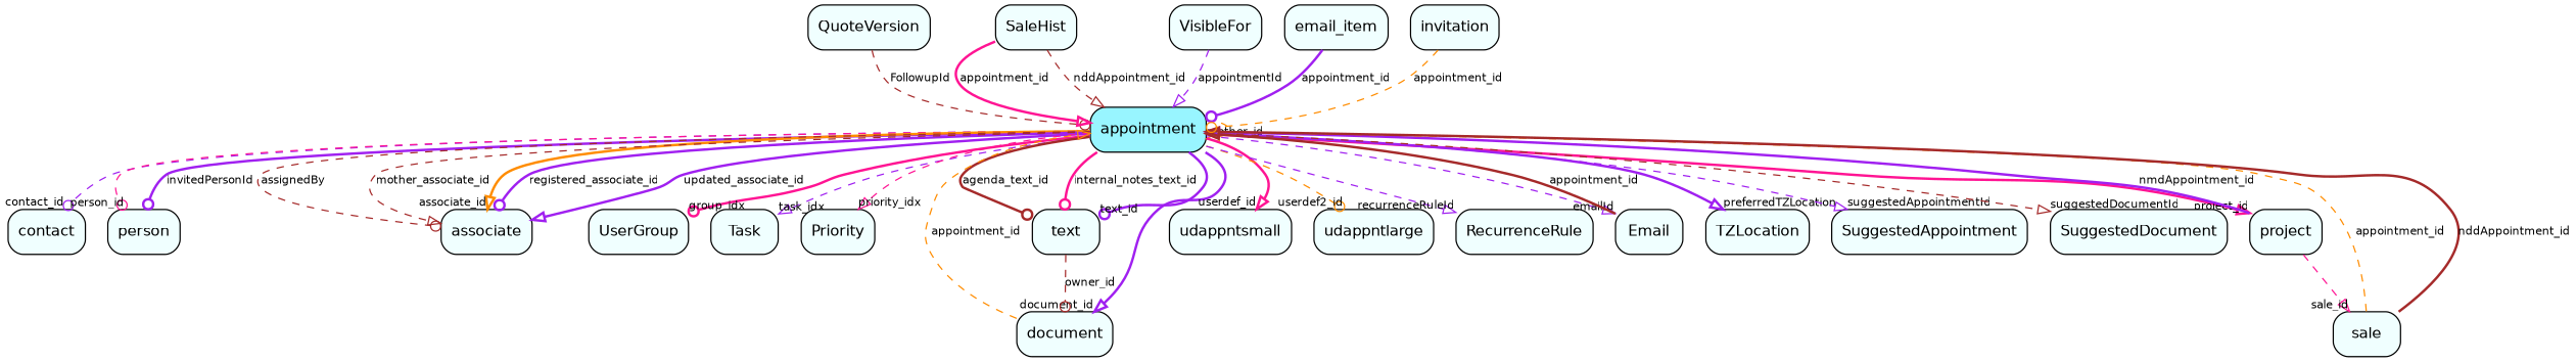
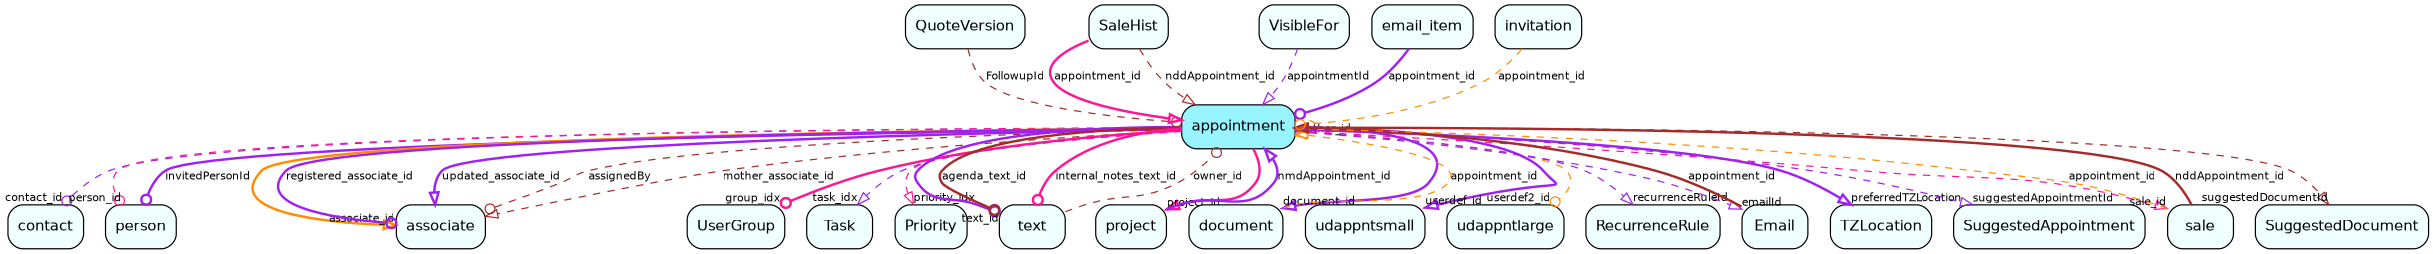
  digraph {
    node [fillcolor=azure1 fontname=Helvetica fontsize=12 shape=box style="rounded, filled"]
    edge [arrowhead=onormal color=purple fontname=Helvetica fontsize=9 style=dashed]
    appointment [fillcolor=cadetblue1]
    contact
    person
    associate
    UserGroup
    Task
    Priority
    text
    project
    document
    udappntsmall
    udappntlarge
    RecurrenceRule
    Email
    TZLocation
    sale
    SuggestedAppointment
    SuggestedDocument
    QuoteVersion
    SaleHist
    VisibleFor
    email_item
    invitation
    appointment -> appointment [color=darkorange headlabel=mother_id]
    appointment -> contact [arrowhead=odot headlabel=contact_id]
    appointment -> person [arrowhead=odot color=deeppink headlabel=person_id]
    appointment -> person [arrowhead=odot label=invitedPersonId style=bold]
    appointment -> associate [color=darkorange headlabel=associate_id style=bold]
    appointment -> associate [arrowhead=odot label=registered_associate_id style=bold]
    appointment -> associate [label=updated_associate_id style=bold]
    appointment -> associate [arrowhead=odot color=brown label=assignedBy]
    appointment -> associate [color=brown label=mother_associate_id]
    appointment -> UserGroup [arrowhead=odot color=deeppink headlabel=group_idx style=bold]
    appointment -> Task [headlabel=task_idx]
    appointment -> Priority [color=deeppink headlabel=priority_idx]
    appointment -> text [arrowhead=odot headlabel=text_id style=bold]
    appointment -> text [arrowhead=odot color=brown label=agenda_text_id style=bold]
    appointment -> text [arrowhead=odot color=deeppink label=internal_notes_text_id style=bold]
    appointment -> project [color=deeppink headlabel=project_id style=bold]
    appointment -> document [headlabel=document_id style=bold]
-   appointment -> udappntsmall [color=deeppink headlabel=userdef_id style=bold]
+   appointment -> udappntsmall [headlabel=userdef_id style=bold]
    appointment -> udappntlarge [arrowhead=odot color=darkorange headlabel=userdef2_id]
    appointment -> RecurrenceRule [headlabel=recurrenceRuleId]
    appointment -> Email [headlabel=emailId]
    appointment -> TZLocation [headlabel=preferredTZLocation style=bold]
-   project -> sale [color=deeppink headlabel=sale_id]
+   appointment -> sale [color=deeppink headlabel=sale_id]
    appointment -> SuggestedAppointment [headlabel=suggestedAppointmentId]
    appointment -> SuggestedDocument [color=brown headlabel=suggestedDocumentId]
-   text -> document [arrowhead=odot color=brown label=owner_id]
+   text -> appointment [arrowhead=odot color=brown label=owner_id]
    project -> appointment [label=nmdAppointment_id style=bold]
    document -> appointment [color=darkorange label=appointment_id]
    Email -> appointment [color=brown label=appointment_id style=bold]
    sale -> appointment [color=darkorange label=appointment_id]
    sale -> appointment [color=brown label=nddAppointment_id style=bold]
    QuoteVersion -> appointment [arrowhead=odot color=brown label=FollowupId]
    SaleHist -> appointment [color=deeppink label=appointment_id style=bold]
    SaleHist -> appointment [color=brown label=nddAppointment_id]
    VisibleFor -> appointment [label=appointmentId]
    email_item -> appointment [arrowhead=odot label=appointment_id style=bold]
    invitation -> appointment [arrowhead=odot color=darkorange label=appointment_id]
  }
